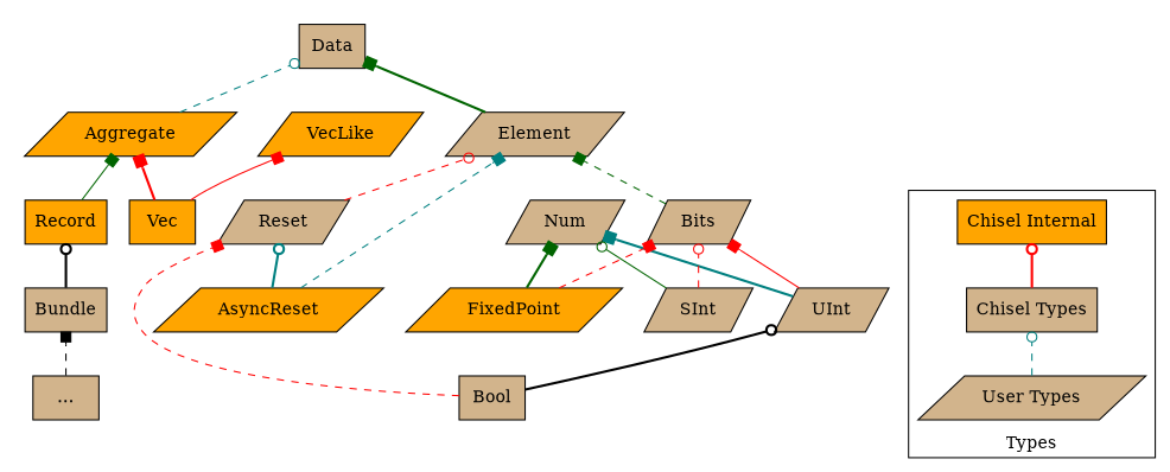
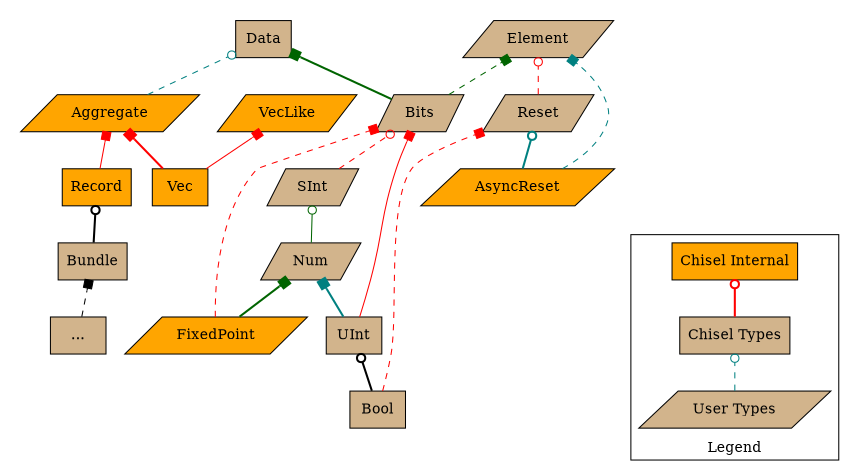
  digraph {
    rankdir=BT
    node [fillcolor=tan shape=parallelogram style=filled]
    edge [arrowhead=box color=red style=dashed]
    Data [shape=box]
    Element
    Bits
    Num
    Aggregate [fillcolor=orange]
    VecLike [fillcolor=orange]
    "Chisel Internal" [fillcolor=orange shape=box]
    Bool [shape=box]
-   UInt
+   UInt [shape=box]
    SInt
    FixedPoint [fillcolor=orange]
    Reset
    AsyncReset [fillcolor=orange]
    Record [fillcolor=orange shape=box]
    Bundle [shape=box]
    Vec [fillcolor=orange shape=box]
    "Chisel Types" [shape=box]
    "User Types"
    n19 [label="..." shape=box]
    subgraph sub_1 {
      subgraph sub_2 {
        Data
        Element
        Bits
        Num
        Aggregate
        VecLike
        "Chisel Internal"
      }
      subgraph sub_3 {
        Bool
        UInt
        SInt
        FixedPoint
        Reset
        AsyncReset
        Record
        Bundle
        Vec
        "Chisel Types"
      }
      subgraph sub_4 {
        "User Types"
        n19
      }
      subgraph cluster_5 {
        color=transparent
        Data
        Element
        Bits
        Num
        Aggregate
        VecLike
        Bool
        UInt
        SInt
        FixedPoint
        Reset
        AsyncReset
        Record
        Bundle
        Vec
        n19
      }
      subgraph cluster_6 {
-       label=Types
+       label=Legend
        "Chisel Internal"
        "Chisel Types"
        "User Types"
      }
    }
-   Element -> Data [color=darkgreen style=bold]
+   Bits -> Data [color=darkgreen style=bold]
    Bits -> Element [color=darkgreen]
    Aggregate -> Data [arrowhead=odot color=teal]
    Bool -> UInt [arrowhead=odot color=black style=bold]
    Bool -> Reset
    UInt -> Bits [style=solid]
    UInt -> Num [color=teal style=bold]
    SInt -> Bits [arrowhead=odot]
-   SInt -> Num [arrowhead=odot color=darkgreen style=solid]
+   Num -> SInt [arrowhead=odot color=darkgreen style=solid]
    FixedPoint -> Bits
    FixedPoint -> Num [color=darkgreen style=bold]
    Reset -> Element [arrowhead=odot]
    AsyncReset -> Element [color=teal]
    AsyncReset -> Reset [arrowhead=odot color=teal style=bold]
-   Record -> Aggregate [color=darkgreen style=solid]
+   Record -> Aggregate [style=solid]
    Bundle -> Record [arrowhead=odot color=black style=bold]
    Vec -> Aggregate [style=bold]
    Vec -> VecLike [style=solid]
    "Chisel Types" -> "Chisel Internal" [arrowhead=odot style=bold]
    "User Types" -> "Chisel Types" [arrowhead=odot color=teal]
    n19 -> Bundle [color=black]
  }
